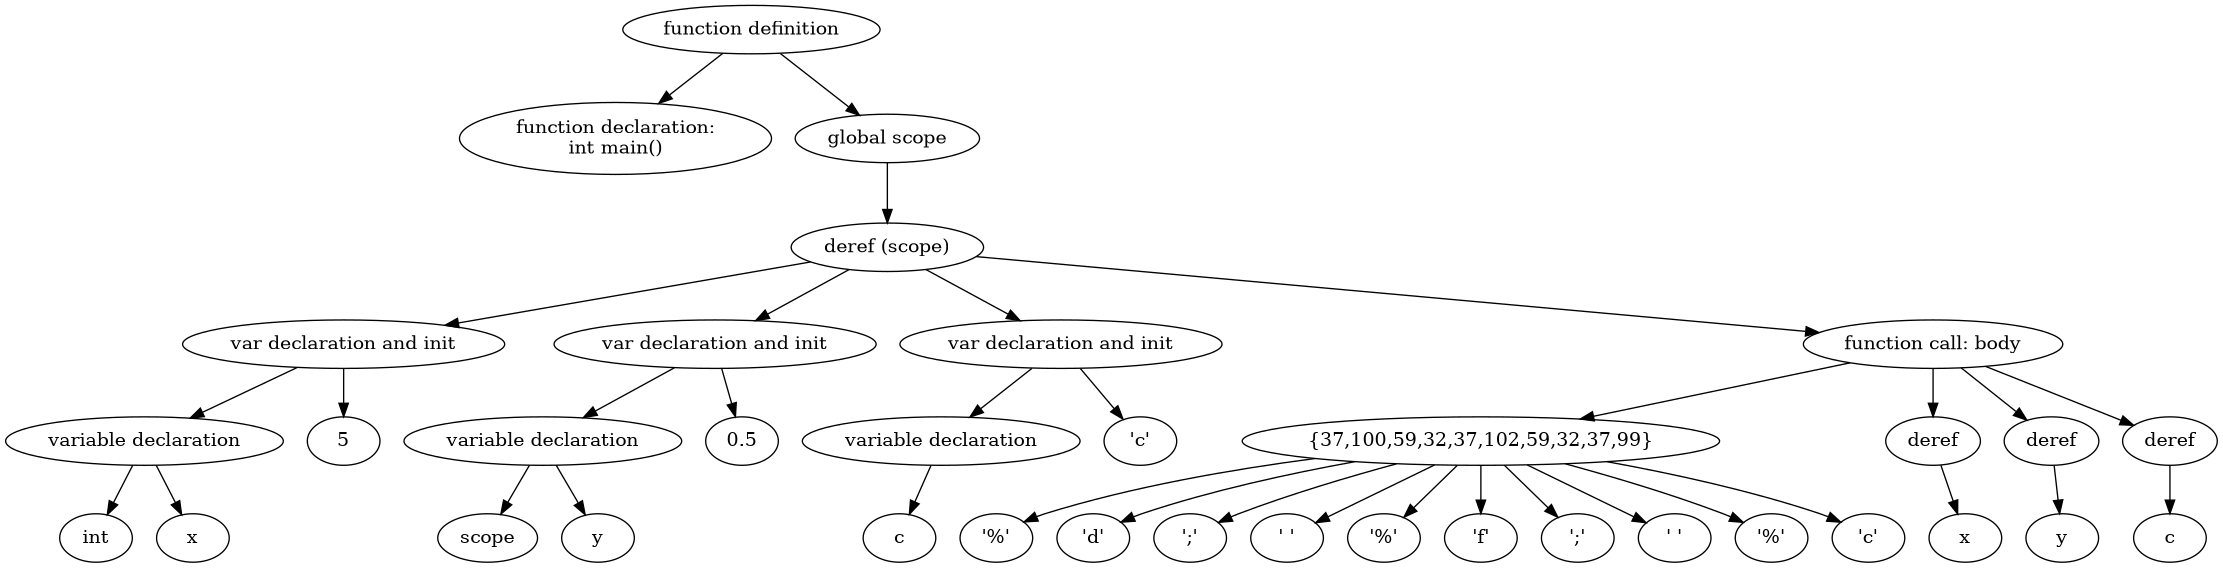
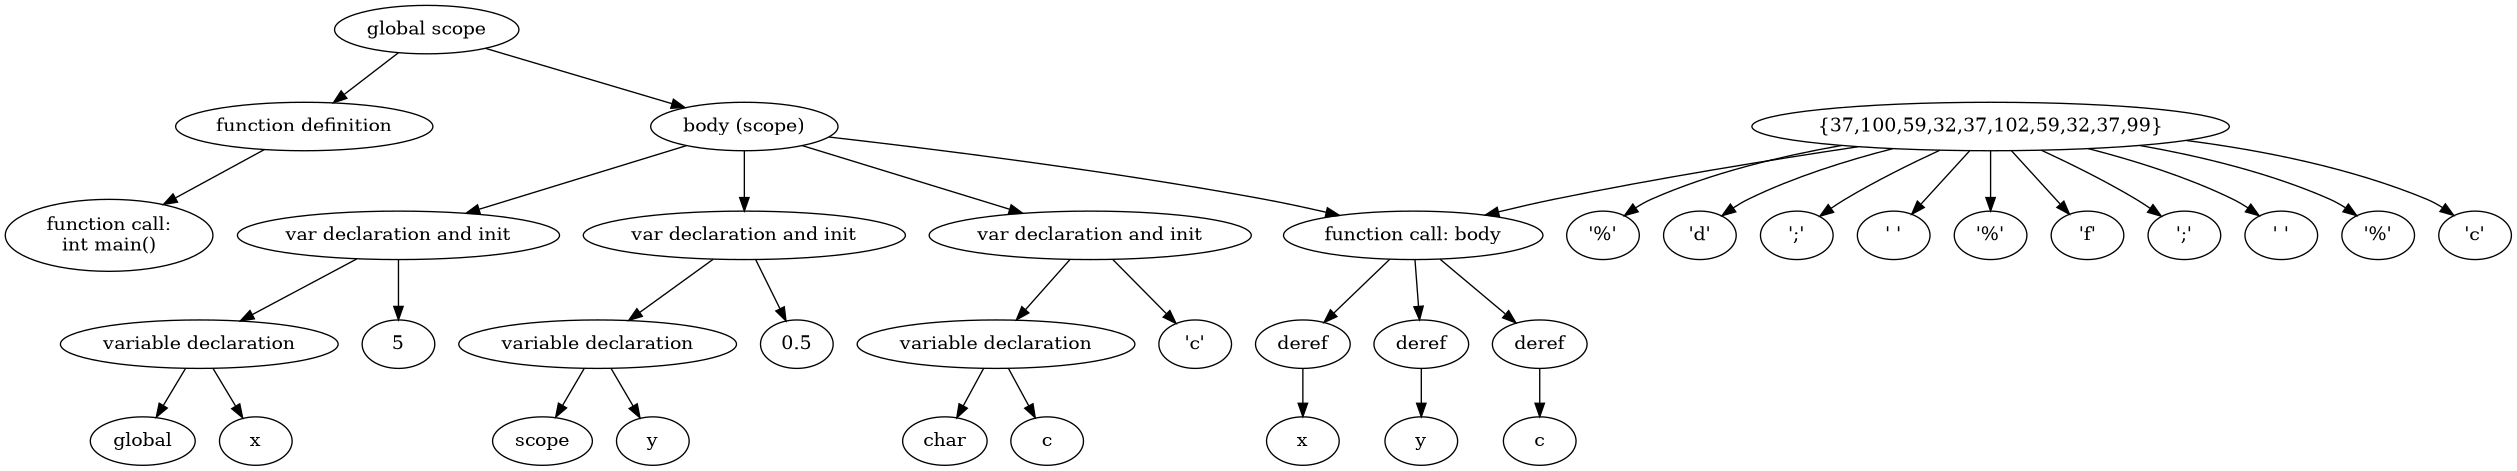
  digraph {
-   n1 [label="function declaration:\nint main()"]
+   n1 [label="function call:\nint main()"]
    n2 [label="function definition"]
-   n3 [label="deref (scope)"]
+   n3 [label="body (scope)"]
    n4 [label="var declaration and init"]
    n5 [label="var declaration and init"]
    n6 [label="var declaration and init"]
    n7 [label="function call: body"]
-   n8 [label=int]
+   n8 [label=global]
    n9 [label="variable declaration"]
    n10 [label=x]
    n11 [label=5]
    n12 [label="variable declaration"]
    n13 [label=0.5]
    n14 [label="variable declaration"]
    n15 [label="'c'"]
    n16 [label="{37,100,59,32,37,102,59,32,37,99}"]
    n17 [label=deref]
    n18 [label=deref]
    n19 [label=deref]
    n20 [label=scope]
    n21 [label=y]
+   n22 [label=char]
    n23 [label=c]
    n24 [label="'%'"]
    n25 [label="'d'"]
    n26 [label="';'"]
    n27 [label="' '"]
    n28 [label="'%'"]
    n29 [label="'f'"]
    n30 [label="';'"]
    n31 [label="' '"]
    n32 [label="'%'"]
    n33 [label="'c'"]
    n34 [label=x]
    n35 [label=y]
    n36 [label=c]
    n37 [label="global scope"]
    n2 -> n1
    n3 -> n4
    n3 -> n5
    n3 -> n6
    n3 -> n7
    n4 -> n9
    n4 -> n11
    n5 -> n12
    n5 -> n13
    n6 -> n14
    n6 -> n15
-   n7 -> n16
+   n16 -> n7
    n7 -> n17
    n7 -> n18
    n7 -> n19
    n9 -> n8
    n9 -> n10
    n12 -> n20
    n12 -> n21
+   n14 -> n22
    n14 -> n23
    n16 -> n24
    n16 -> n25
    n16 -> n26
    n16 -> n27
    n16 -> n28
    n16 -> n29
    n16 -> n30
    n16 -> n31
    n16 -> n32
    n16 -> n33
    n17 -> n34
    n18 -> n35
    n19 -> n36
-   n2 -> n37
+   n37 -> n2
    n37 -> n3
  }
